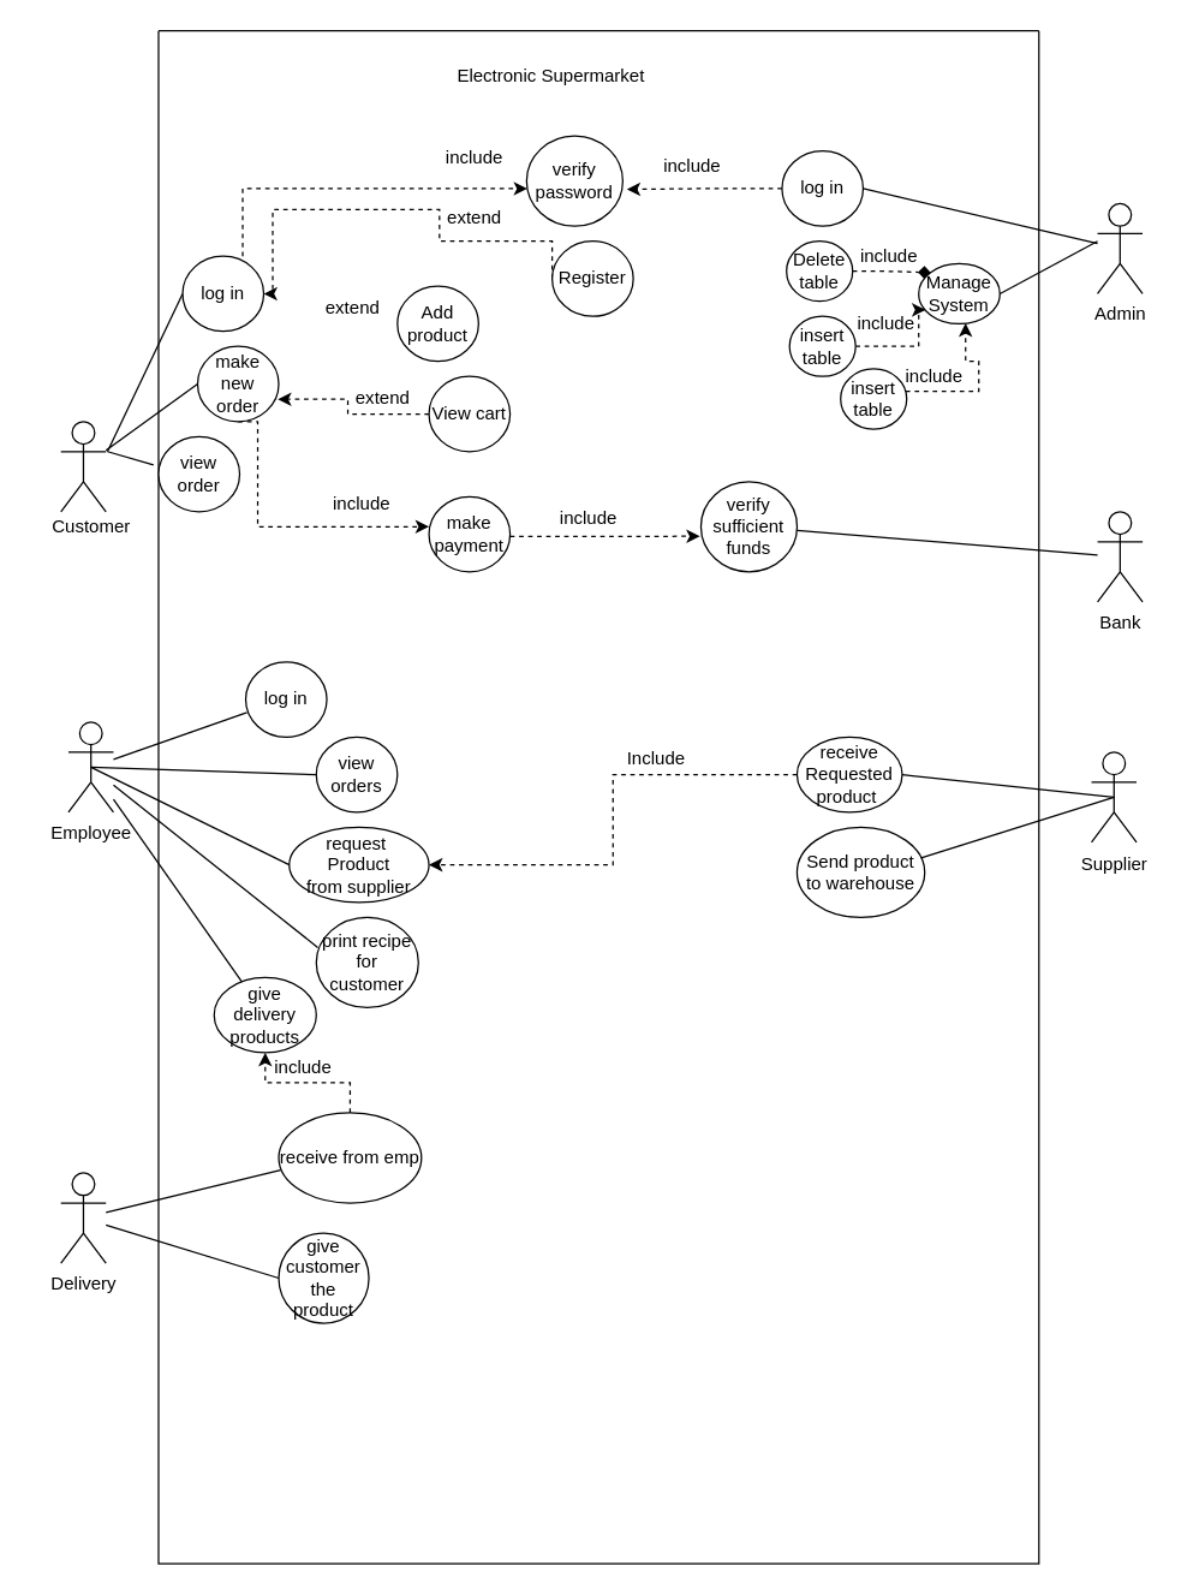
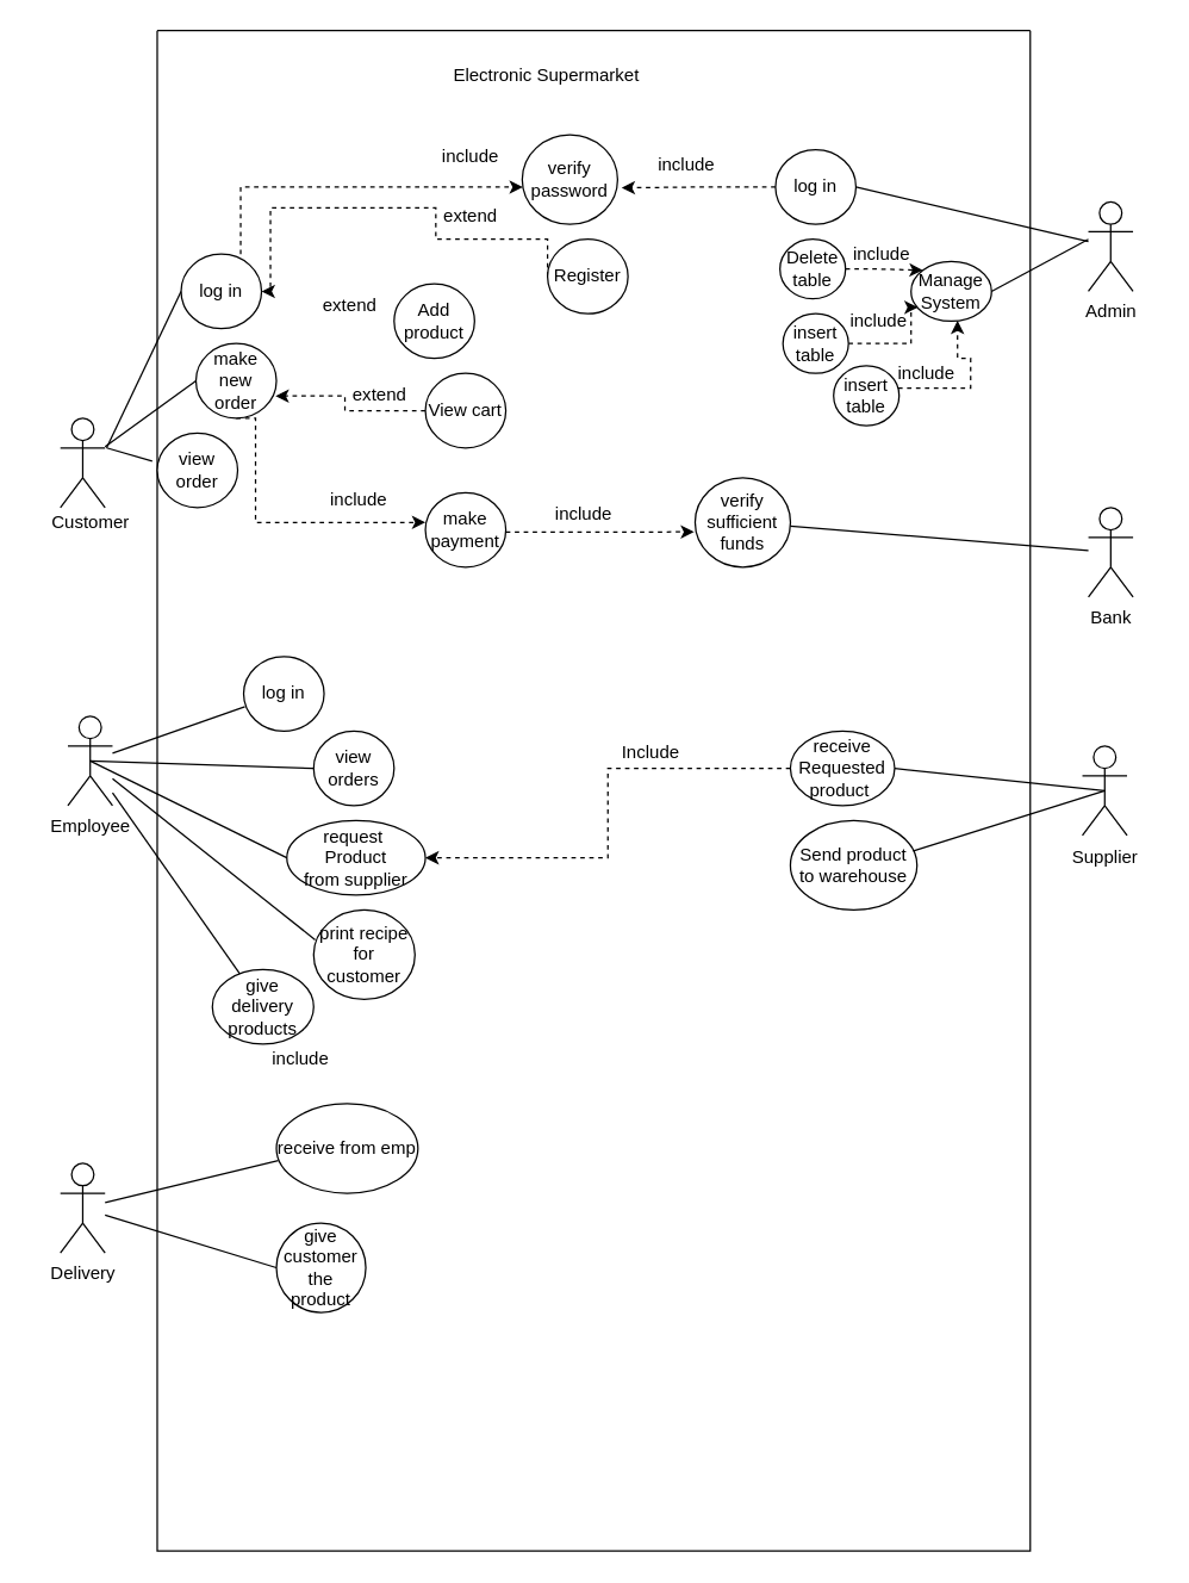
  <mxCell id="0" />
  <mxCell id="1" parent="0" />
  <mxCell id="2" value="" style="shape=umlActor;verticalLabelPosition=bottom;verticalAlign=top;html=1;outlineConnect=0;" parent="1" vertex="1"><mxGeometry x="40" y="280" width="30" height="60" as="geometry" /></mxCell>
  <mxCell id="3" value="Employee" style="shape=umlActor;verticalLabelPosition=bottom;verticalAlign=top;html=1;outlineConnect=0;" parent="1" vertex="1"><mxGeometry x="45" y="480" width="30" height="60" as="geometry" /></mxCell>
  <mxCell id="4" value="" style="swimlane;startSize=0;" parent="1" vertex="1"><mxGeometry x="105" y="20" width="586" height="1020" as="geometry" /></mxCell>
  <mxCell id="5" style="edgeStyle=orthogonalEdgeStyle;rounded=0;orthogonalLoop=1;jettySize=auto;html=1;exitX=0.741;exitY=0;exitDx=0;exitDy=0;dashed=1;exitPerimeter=0;" parent="4" source="6" target="14" edge="1"><mxGeometry relative="1" as="geometry"><Array as="points"><mxPoint x="56" y="105" /></Array></mxGeometry></mxCell>
  <mxCell id="6" value="log in" style="ellipse;whiteSpace=wrap;html=1;" parent="4" vertex="1"><mxGeometry x="16" y="150" width="54" height="50" as="geometry" /></mxCell>
  <mxCell id="7" style="edgeStyle=orthogonalEdgeStyle;rounded=0;orthogonalLoop=1;jettySize=auto;html=1;entryX=1.042;entryY=0.592;entryDx=0;entryDy=0;entryPerimeter=0;dashed=1;" parent="4" source="8" target="14" edge="1"><mxGeometry relative="1" as="geometry" /></mxCell>
  <mxCell id="8" value="log in" style="ellipse;whiteSpace=wrap;html=1;" parent="4" vertex="1"><mxGeometry x="415" y="80" width="54" height="50" as="geometry" /></mxCell>
  <mxCell id="9" style="edgeStyle=orthogonalEdgeStyle;rounded=0;orthogonalLoop=1;jettySize=auto;html=1;entryX=0;entryY=0.4;entryDx=0;entryDy=0;entryPerimeter=0;dashed=1;exitX=0.5;exitY=1;exitDx=0;exitDy=0;" parent="4" source="10" target="13" edge="1"><mxGeometry relative="1" as="geometry"><mxPoint x="66" y="270" as="sourcePoint" /><Array as="points"><mxPoint x="66" y="260" /><mxPoint x="66" y="330" /></Array></mxGeometry></mxCell>
  <mxCell id="10" value="make&lt;br&gt;new order" style="ellipse;whiteSpace=wrap;html=1;" parent="4" vertex="1"><mxGeometry x="26" y="210" width="54" height="50" as="geometry" /></mxCell>
  <mxCell id="11" value="view order" style="ellipse;whiteSpace=wrap;html=1;" parent="4" vertex="1"><mxGeometry y="270" width="54" height="50" as="geometry" /></mxCell>
  <mxCell id="12" style="edgeStyle=orthogonalEdgeStyle;rounded=0;orthogonalLoop=1;jettySize=auto;html=1;entryX=-0.01;entryY=0.606;entryDx=0;entryDy=0;entryPerimeter=0;dashed=1;" parent="4" target="17" edge="1"><mxGeometry relative="1" as="geometry"><mxPoint x="233.997" y="336.414" as="sourcePoint" /><Array as="points"><mxPoint x="282.04" y="336" /></Array></mxGeometry></mxCell>
  <mxCell id="13" value="make payment" style="ellipse;whiteSpace=wrap;html=1;" parent="4" vertex="1"><mxGeometry x="180" y="310" width="54" height="50" as="geometry" /></mxCell>
  <mxCell id="14" value="verify password" style="ellipse;whiteSpace=wrap;html=1;" parent="4" vertex="1"><mxGeometry x="245" y="70" width="64" height="60" as="geometry" /></mxCell>
  <mxCell id="15" style="edgeStyle=orthogonalEdgeStyle;rounded=0;orthogonalLoop=1;jettySize=auto;html=1;exitX=0;exitY=0.5;exitDx=0;exitDy=0;dashed=1;" parent="4" source="16" target="6" edge="1"><mxGeometry relative="1" as="geometry"><Array as="points"><mxPoint x="262" y="140" /><mxPoint x="187" y="140" /><mxPoint x="187" y="119" /><mxPoint x="76" y="119" /><mxPoint x="76" y="175" /></Array></mxGeometry></mxCell>
  <mxCell id="16" value="Register" style="ellipse;whiteSpace=wrap;html=1;" parent="4" vertex="1"><mxGeometry x="262" y="140" width="54" height="50" as="geometry" /></mxCell>
  <mxCell id="17" value="verify sufficient funds" style="ellipse;whiteSpace=wrap;html=1;" parent="4" vertex="1"><mxGeometry x="361.04" y="300" width="64" height="60" as="geometry" /></mxCell>
  <mxCell id="18" value="include" style="text;html=1;align=center;verticalAlign=middle;resizable=0;points=[];autosize=1;strokeColor=none;fillColor=none;" parent="4" vertex="1"><mxGeometry x="180" y="70" width="60" height="30" as="geometry" /></mxCell>
  <mxCell id="19" value="extend" style="text;html=1;align=center;verticalAlign=middle;resizable=0;points=[];autosize=1;strokeColor=none;fillColor=none;" parent="4" vertex="1"><mxGeometry x="180" y="110" width="60" height="30" as="geometry" /></mxCell>
  <mxCell id="20" value="include" style="text;html=1;align=center;verticalAlign=middle;resizable=0;points=[];autosize=1;strokeColor=none;fillColor=none;" parent="4" vertex="1"><mxGeometry x="256.04" y="310" width="60" height="30" as="geometry" /></mxCell>
  <mxCell id="21" value="view orders" style="ellipse;whiteSpace=wrap;html=1;" parent="4" vertex="1"><mxGeometry x="105" y="470" width="54" height="50" as="geometry" /></mxCell>
  <mxCell id="22" value="request&amp;nbsp;&lt;br&gt;Product&lt;br&gt;from supplier" style="ellipse;whiteSpace=wrap;html=1;" parent="4" vertex="1"><mxGeometry x="87" y="530" width="93" height="50" as="geometry" /></mxCell>
  <mxCell id="23" value="print recipe for customer" style="ellipse;whiteSpace=wrap;html=1;" parent="4" vertex="1"><mxGeometry x="105" y="590" width="68" height="60" as="geometry" /></mxCell>
  <mxCell id="24" style="edgeStyle=orthogonalEdgeStyle;rounded=0;orthogonalLoop=1;jettySize=auto;html=1;entryX=1;entryY=0.5;entryDx=0;entryDy=0;dashed=1;" parent="4" source="25" target="22" edge="1"><mxGeometry relative="1" as="geometry" /></mxCell>
  <mxCell id="25" value="receive Requested product&amp;nbsp;" style="ellipse;whiteSpace=wrap;html=1;" parent="4" vertex="1"><mxGeometry x="425" y="470" width="70" height="50" as="geometry" /></mxCell>
  <mxCell id="26" value="Manage System" style="ellipse;whiteSpace=wrap;html=1;" parent="4" vertex="1"><mxGeometry x="506" y="155" width="54" height="40" as="geometry" /></mxCell>
  <mxCell id="27" value="Send product to warehouse" style="ellipse;whiteSpace=wrap;html=1;" parent="4" vertex="1"><mxGeometry x="425" y="530" width="85" height="60" as="geometry" /></mxCell>
  <mxCell id="28" value="include" style="text;html=1;align=center;verticalAlign=middle;resizable=0;points=[];autosize=1;strokeColor=none;fillColor=none;" parent="4" vertex="1"><mxGeometry x="105" y="300" width="60" height="30" as="geometry" /></mxCell>
  <mxCell id="29" style="edgeStyle=orthogonalEdgeStyle;rounded=0;orthogonalLoop=1;jettySize=auto;html=1;exitX=0;exitY=0.5;exitDx=0;exitDy=0;entryX=0.988;entryY=0.703;entryDx=0;entryDy=0;entryPerimeter=0;dashed=1;" parent="4" source="30" target="10" edge="1"><mxGeometry relative="1" as="geometry"><Array as="points"><mxPoint x="126" y="255" /><mxPoint x="126" y="245" /></Array></mxGeometry></mxCell>
  <mxCell id="30" value="View cart" style="ellipse;whiteSpace=wrap;html=1;" parent="4" vertex="1"><mxGeometry x="180" y="230" width="54" height="50" as="geometry" /></mxCell>
  <mxCell id="31" value="Add product" style="ellipse;whiteSpace=wrap;html=1;" parent="4" vertex="1"><mxGeometry x="159" y="170" width="54" height="50" as="geometry" /></mxCell>
  <mxCell id="32" value="extend" style="text;html=1;align=center;verticalAlign=middle;resizable=0;points=[];autosize=1;strokeColor=none;fillColor=none;" parent="4" vertex="1"><mxGeometry x="119" y="230" width="60" height="30" as="geometry" /></mxCell>
  <mxCell id="33" value="extend" style="text;html=1;align=center;verticalAlign=middle;resizable=0;points=[];autosize=1;strokeColor=none;fillColor=none;" parent="4" vertex="1"><mxGeometry x="99" y="170" width="60" height="30" as="geometry" /></mxCell>
  <mxCell id="34" value="log in" style="ellipse;whiteSpace=wrap;html=1;" parent="4" vertex="1"><mxGeometry x="58" y="420" width="54" height="50" as="geometry" /></mxCell>
  <mxCell id="35" value="Include" style="text;html=1;align=center;verticalAlign=middle;resizable=0;points=[];autosize=1;strokeColor=none;fillColor=none;" parent="4" vertex="1"><mxGeometry x="301.04" y="470" width="60" height="30" as="geometry" /></mxCell>
  <mxCell id="36" style="edgeStyle=orthogonalEdgeStyle;rounded=0;orthogonalLoop=1;jettySize=auto;html=1;entryX=0.084;entryY=0.767;entryDx=0;entryDy=0;entryPerimeter=0;dashed=1;" parent="4" source="37" target="26" edge="1"><mxGeometry relative="1" as="geometry"><Array as="points"><mxPoint x="506" y="210" /><mxPoint x="506" y="186" /></Array></mxGeometry></mxCell>
  <mxCell id="37" value="insert table" style="ellipse;whiteSpace=wrap;html=1;" parent="4" vertex="1"><mxGeometry x="420" y="190" width="44" height="40" as="geometry" /></mxCell>
- <mxCell id="38" style="edgeStyle=orthogonalEdgeStyle;rounded=0;orthogonalLoop=1;jettySize=auto;html=1;entryX=0;entryY=0;entryDx=0;entryDy=0;dashed=1;endArrow=diamond;" parent="4" source="39" target="26" edge="1"><mxGeometry relative="1" as="geometry" /></mxCell>
+ <mxCell id="38" style="edgeStyle=orthogonalEdgeStyle;rounded=0;orthogonalLoop=1;jettySize=auto;html=1;entryX=0;entryY=0;entryDx=0;entryDy=0;dashed=1;" parent="4" source="39" target="26" edge="1"><mxGeometry relative="1" as="geometry" /></mxCell>
  <mxCell id="39" value="Delete table" style="ellipse;whiteSpace=wrap;html=1;" parent="4" vertex="1"><mxGeometry x="418" y="140" width="44" height="40" as="geometry" /></mxCell>
  <mxCell id="40" style="edgeStyle=orthogonalEdgeStyle;rounded=0;orthogonalLoop=1;jettySize=auto;html=1;entryX=0.577;entryY=0.989;entryDx=0;entryDy=0;entryPerimeter=0;dashed=1;" parent="4" source="41" target="26" edge="1"><mxGeometry relative="1" as="geometry"><Array as="points"><mxPoint x="546" y="240" /><mxPoint x="546" y="220" /><mxPoint x="537" y="220" /></Array></mxGeometry></mxCell>
  <mxCell id="41" value="insert table" style="ellipse;whiteSpace=wrap;html=1;" parent="4" vertex="1"><mxGeometry x="454" y="225" width="44" height="40" as="geometry" /></mxCell>
  <mxCell id="42" value="include" style="text;html=1;align=center;verticalAlign=middle;resizable=0;points=[];autosize=1;strokeColor=none;fillColor=none;" parent="4" vertex="1"><mxGeometry x="454" y="180" width="60" height="30" as="geometry" /></mxCell>
  <mxCell id="43" value="give delivery products" style="ellipse;whiteSpace=wrap;html=1;" parent="4" vertex="1"><mxGeometry x="37" y="630" width="68" height="50" as="geometry" /></mxCell>
- <mxCell id="44" style="edgeStyle=orthogonalEdgeStyle;rounded=0;orthogonalLoop=1;jettySize=auto;html=1;dashed=1;" parent="4" source="45" target="43" edge="1"><mxGeometry relative="1" as="geometry" /></mxCell>
  <mxCell id="45" value="receive from emp" style="ellipse;whiteSpace=wrap;html=1;" parent="4" vertex="1"><mxGeometry x="80" y="720" width="95" height="60" as="geometry" /></mxCell>
  <mxCell id="46" value="give customer the product" style="ellipse;whiteSpace=wrap;html=1;" parent="4" vertex="1"><mxGeometry x="80" y="800" width="60" height="60" as="geometry" /></mxCell>
  <mxCell id="47" value="Customer" style="text;html=1;align=center;verticalAlign=middle;resizable=0;points=[];autosize=1;strokeColor=none;fillColor=none;" parent="1" vertex="1"><mxGeometry x="20" y="335" width="80" height="30" as="geometry" /></mxCell>
  <mxCell id="48" value="Admin" style="shape=umlActor;verticalLabelPosition=bottom;verticalAlign=top;html=1;outlineConnect=0;" parent="1" vertex="1"><mxGeometry x="730" y="135" width="30" height="60" as="geometry" /></mxCell>
  <mxCell id="49" value="" style="endArrow=none;html=1;rounded=0;entryX=0;entryY=0.5;entryDx=0;entryDy=0;" parent="1" target="6" edge="1"><mxGeometry width="50" height="50" relative="1" as="geometry"><mxPoint x="71" y="300" as="sourcePoint" /><mxPoint x="330" y="470" as="targetPoint" /></mxGeometry></mxCell>
  <mxCell id="50" value="" style="endArrow=none;html=1;rounded=0;exitX=1;exitY=0.5;exitDx=0;exitDy=0;" parent="1" source="8" target="48" edge="1"><mxGeometry width="50" height="50" relative="1" as="geometry"><mxPoint x="550" y="180.003" as="sourcePoint" /><mxPoint x="670" y="166.67" as="targetPoint" /></mxGeometry></mxCell>
  <mxCell id="51" value="" style="endArrow=none;html=1;rounded=0;entryX=0;entryY=0.5;entryDx=0;entryDy=0;" parent="1" source="2" target="10" edge="1"><mxGeometry width="50" height="50" relative="1" as="geometry"><mxPoint x="80" y="318.469" as="sourcePoint" /><mxPoint x="310" y="295" as="targetPoint" /></mxGeometry></mxCell>
  <mxCell id="52" value="" style="endArrow=none;html=1;rounded=0;entryX=-0.062;entryY=0.377;entryDx=0;entryDy=0;entryPerimeter=0;" parent="1" target="11" edge="1"><mxGeometry width="50" height="50" relative="1" as="geometry"><mxPoint x="71" y="300" as="sourcePoint" /><mxPoint x="320" y="305" as="targetPoint" /></mxGeometry></mxCell>
  <mxCell id="53" value="Bank" style="shape=umlActor;verticalLabelPosition=bottom;verticalAlign=top;html=1;outlineConnect=0;" parent="1" vertex="1"><mxGeometry x="730.04" y="340" width="30" height="60" as="geometry" /></mxCell>
  <mxCell id="54" value="" style="endArrow=none;html=1;rounded=0;" parent="1" source="17" target="53" edge="1"><mxGeometry width="50" height="50" relative="1" as="geometry"><mxPoint x="460.04" y="360" as="sourcePoint" /><mxPoint x="730.04" y="336.491" as="targetPoint" /></mxGeometry></mxCell>
  <mxCell id="55" value="include" style="text;html=1;align=center;verticalAlign=middle;resizable=0;points=[];autosize=1;strokeColor=none;fillColor=none;" parent="1" vertex="1"><mxGeometry x="430" y="95" width="60" height="30" as="geometry" /></mxCell>
  <mxCell id="56" value="" style="endArrow=none;html=1;rounded=0;entryX=0;entryY=0.5;entryDx=0;entryDy=0;" parent="1" target="21" edge="1"><mxGeometry width="50" height="50" relative="1" as="geometry"><mxPoint x="60" y="510" as="sourcePoint" /><mxPoint x="241" y="395" as="targetPoint" /></mxGeometry></mxCell>
  <mxCell id="57" value="" style="endArrow=none;html=1;rounded=0;entryX=0;entryY=0.5;entryDx=0;entryDy=0;exitX=0.5;exitY=0.5;exitDx=0;exitDy=0;exitPerimeter=0;" parent="1" source="3" target="22" edge="1"><mxGeometry width="50" height="50" relative="1" as="geometry"><mxPoint x="85" y="520.5" as="sourcePoint" /><mxPoint x="220" y="525" as="targetPoint" /></mxGeometry></mxCell>
  <mxCell id="58" value="" style="endArrow=none;html=1;rounded=0;" parent="1" source="3" edge="1"><mxGeometry width="50" height="50" relative="1" as="geometry"><mxPoint x="70" y="520" as="sourcePoint" /><mxPoint x="211" y="630" as="targetPoint" /></mxGeometry></mxCell>
  <mxCell id="59" value="" style="shape=umlActor;verticalLabelPosition=bottom;verticalAlign=top;html=1;outlineConnect=0;" parent="1" vertex="1"><mxGeometry x="726" y="500" width="30" height="60" as="geometry" /></mxCell>
  <mxCell id="60" value="Supplier" style="text;html=1;align=center;verticalAlign=middle;resizable=0;points=[];autosize=1;strokeColor=none;fillColor=none;" parent="1" vertex="1"><mxGeometry x="706" y="560" width="70" height="30" as="geometry" /></mxCell>
  <mxCell id="61" value="" style="endArrow=none;html=1;rounded=0;entryX=0.5;entryY=0.5;entryDx=0;entryDy=0;entryPerimeter=0;exitX=1;exitY=0.5;exitDx=0;exitDy=0;" parent="1" source="25" target="59" edge="1"><mxGeometry width="50" height="50" relative="1" as="geometry"><mxPoint x="296" y="560" as="sourcePoint" /><mxPoint x="736" y="450" as="targetPoint" /></mxGeometry></mxCell>
  <mxCell id="62" value="" style="endArrow=none;html=1;rounded=0;exitX=1;exitY=0.5;exitDx=0;exitDy=0;" parent="1" source="26" edge="1"><mxGeometry width="50" height="50" relative="1" as="geometry"><mxPoint x="603.749" y="297.322" as="sourcePoint" /><mxPoint x="730" y="160" as="targetPoint" /></mxGeometry></mxCell>
  <mxCell id="63" value="" style="endArrow=none;html=1;rounded=0;exitX=0.971;exitY=0.34;exitDx=0;exitDy=0;exitPerimeter=0;entryX=0.5;entryY=0.5;entryDx=0;entryDy=0;entryPerimeter=0;" parent="1" source="27" target="59" edge="1"><mxGeometry width="50" height="50" relative="1" as="geometry"><mxPoint x="610" y="525" as="sourcePoint" /><mxPoint x="751" y="540" as="targetPoint" /></mxGeometry></mxCell>
  <mxCell id="64" value="Electronic Supermarket" style="text;html=1;align=center;verticalAlign=middle;resizable=0;points=[];autosize=1;strokeColor=none;fillColor=none;" parent="1" vertex="1"><mxGeometry x="291" y="35" width="150" height="30" as="geometry" /></mxCell>
  <mxCell id="65" value="" style="endArrow=none;html=1;rounded=0;entryX=0.015;entryY=0.673;entryDx=0;entryDy=0;entryPerimeter=0;" parent="1" source="3" target="34" edge="1"><mxGeometry width="50" height="50" relative="1" as="geometry"><mxPoint x="71" y="510" as="sourcePoint" /><mxPoint x="168.924" y="633.98" as="targetPoint" /></mxGeometry></mxCell>
  <mxCell id="66" value="include" style="text;html=1;align=center;verticalAlign=middle;resizable=0;points=[];autosize=1;strokeColor=none;fillColor=none;" parent="1" vertex="1"><mxGeometry x="561" y="155" width="60" height="30" as="geometry" /></mxCell>
  <mxCell id="67" value="include" style="text;html=1;align=center;verticalAlign=middle;resizable=0;points=[];autosize=1;strokeColor=none;fillColor=none;" parent="1" vertex="1"><mxGeometry x="591" y="235" width="60" height="30" as="geometry" /></mxCell>
  <mxCell id="68" value="" style="endArrow=none;html=1;rounded=0;" parent="1" source="3" target="43" edge="1"><mxGeometry width="50" height="50" relative="1" as="geometry"><mxPoint x="85" y="531.18" as="sourcePoint" /><mxPoint x="222.924" y="633.98" as="targetPoint" /></mxGeometry></mxCell>
  <mxCell id="69" value="Delivery" style="shape=umlActor;verticalLabelPosition=bottom;verticalAlign=top;html=1;outlineConnect=0;" parent="1" vertex="1"><mxGeometry x="40" y="780" width="30" height="60" as="geometry" /></mxCell>
  <mxCell id="70" value="" style="endArrow=none;html=1;rounded=0;entryX=0.013;entryY=0.634;entryDx=0;entryDy=0;entryPerimeter=0;" parent="1" source="69" target="45" edge="1"><mxGeometry width="50" height="50" relative="1" as="geometry"><mxPoint x="85" y="541.336" as="sourcePoint" /><mxPoint x="170.389" y="662.791" as="targetPoint" /></mxGeometry></mxCell>
  <mxCell id="71" value="" style="endArrow=none;html=1;rounded=0;entryX=0;entryY=0.5;entryDx=0;entryDy=0;" parent="1" source="69" target="46" edge="1"><mxGeometry width="50" height="50" relative="1" as="geometry"><mxPoint x="80" y="816.334" as="sourcePoint" /><mxPoint x="195.78" y="788.04" as="targetPoint" /></mxGeometry></mxCell>
  <mxCell id="72" value="include" style="text;html=1;align=center;verticalAlign=middle;resizable=0;points=[];autosize=1;strokeColor=none;fillColor=none;" parent="1" vertex="1"><mxGeometry x="171" y="695" width="60" height="30" as="geometry" /></mxCell>
